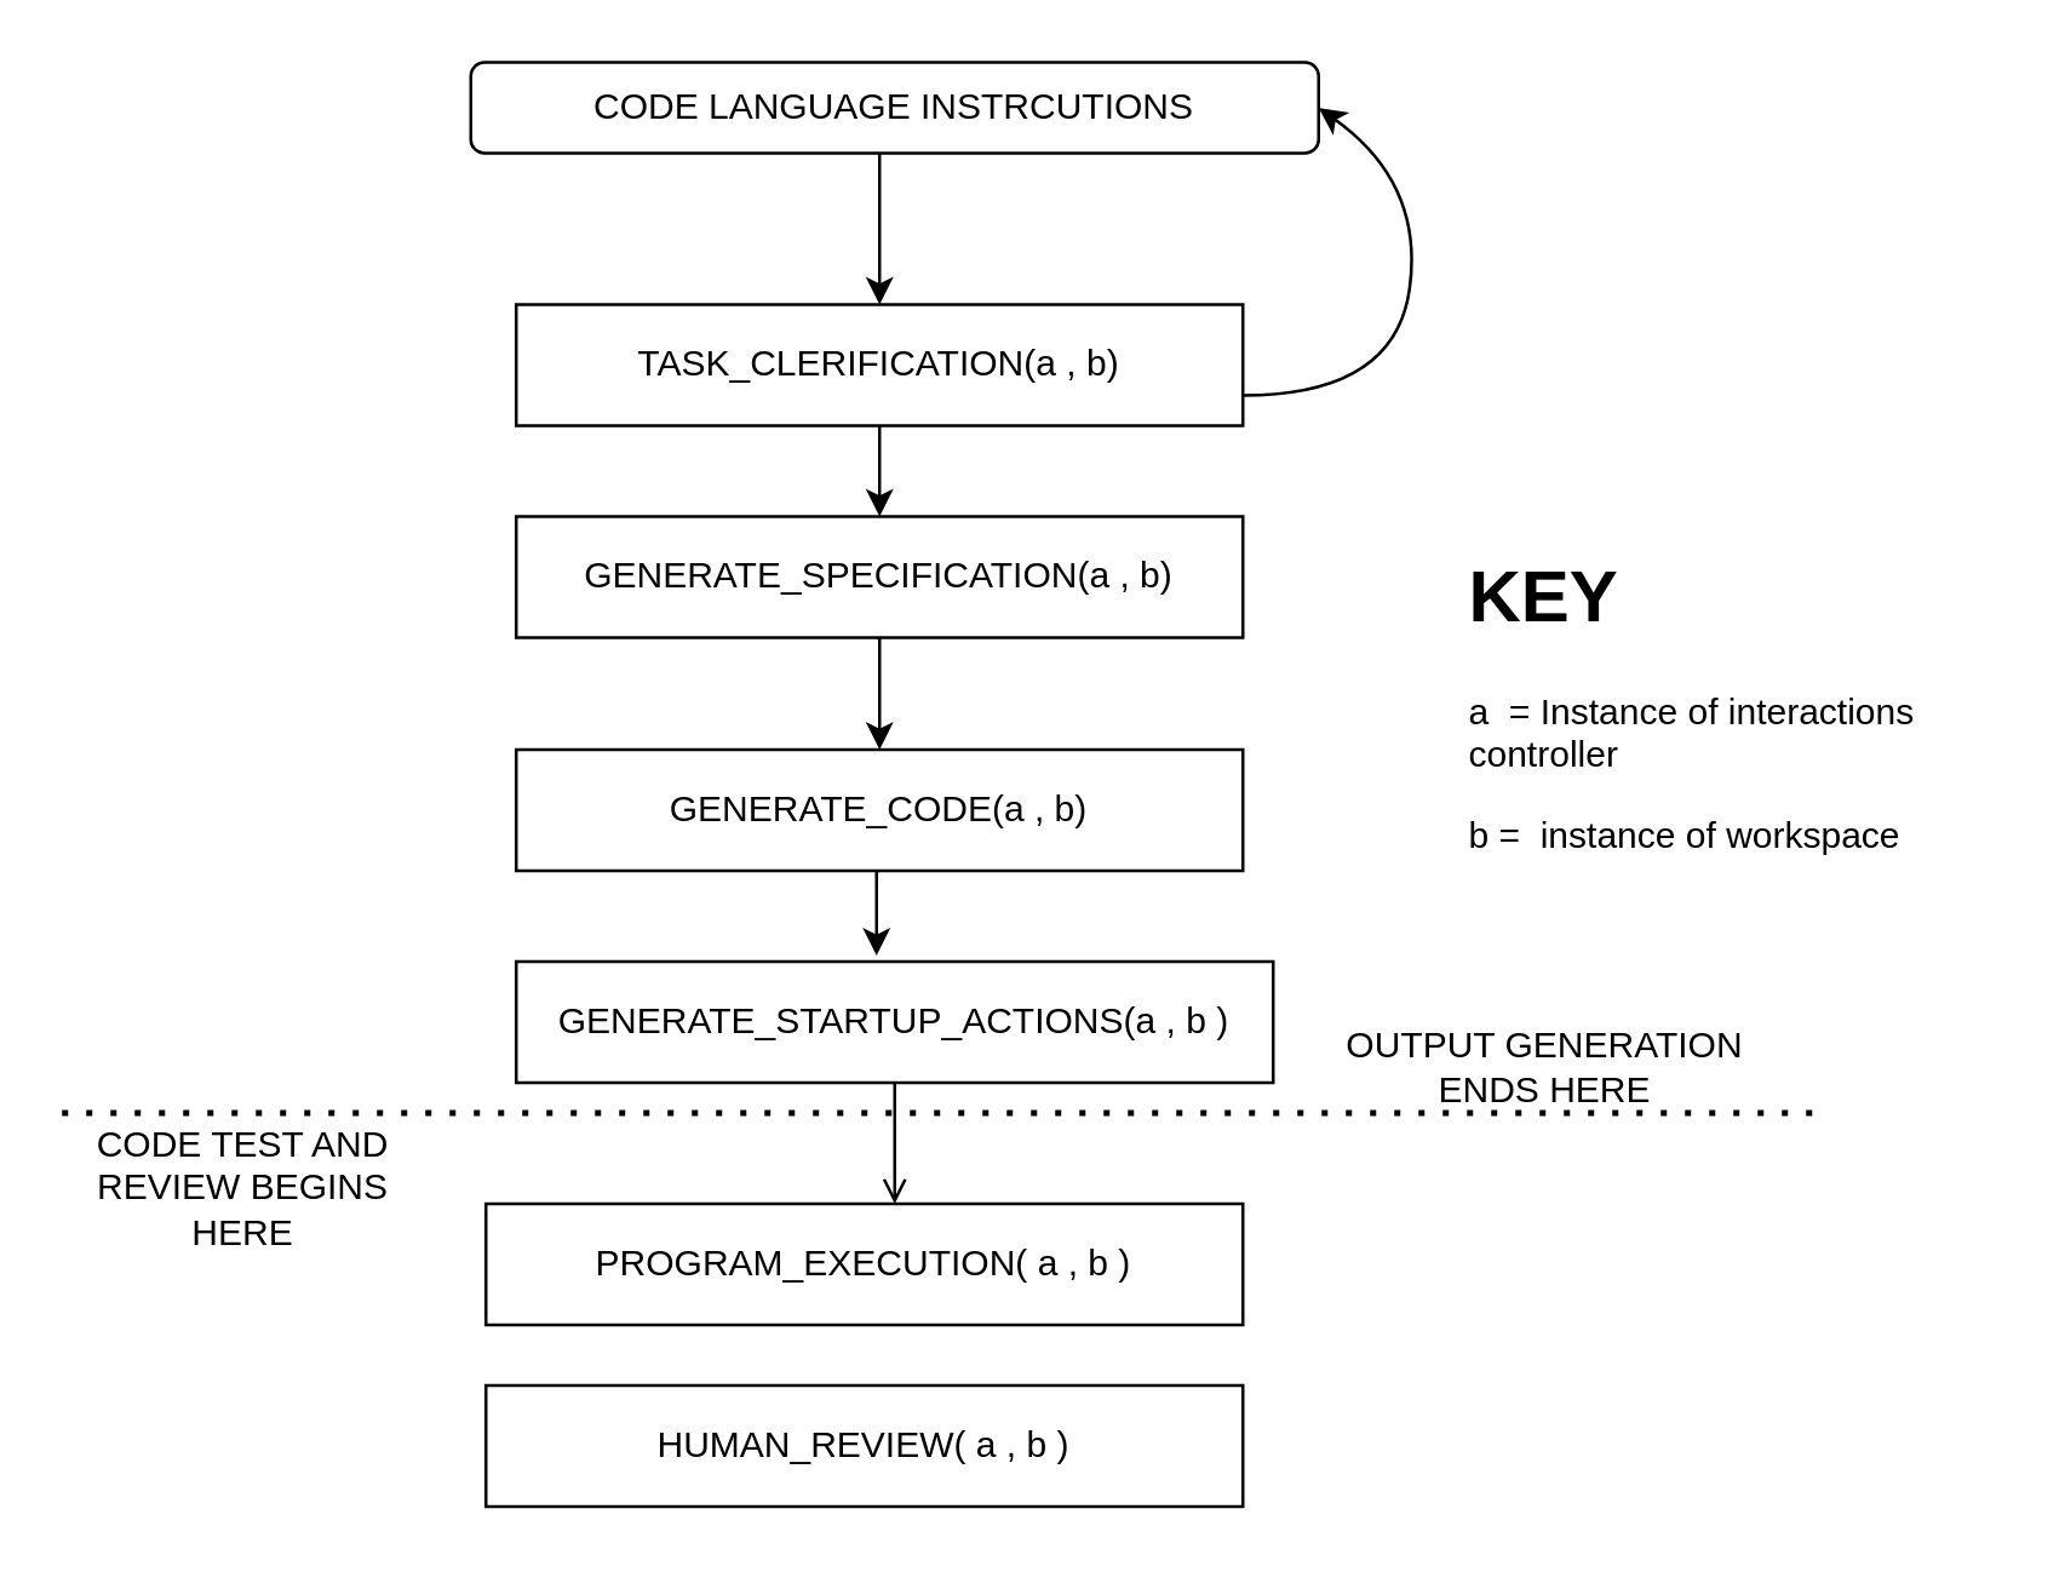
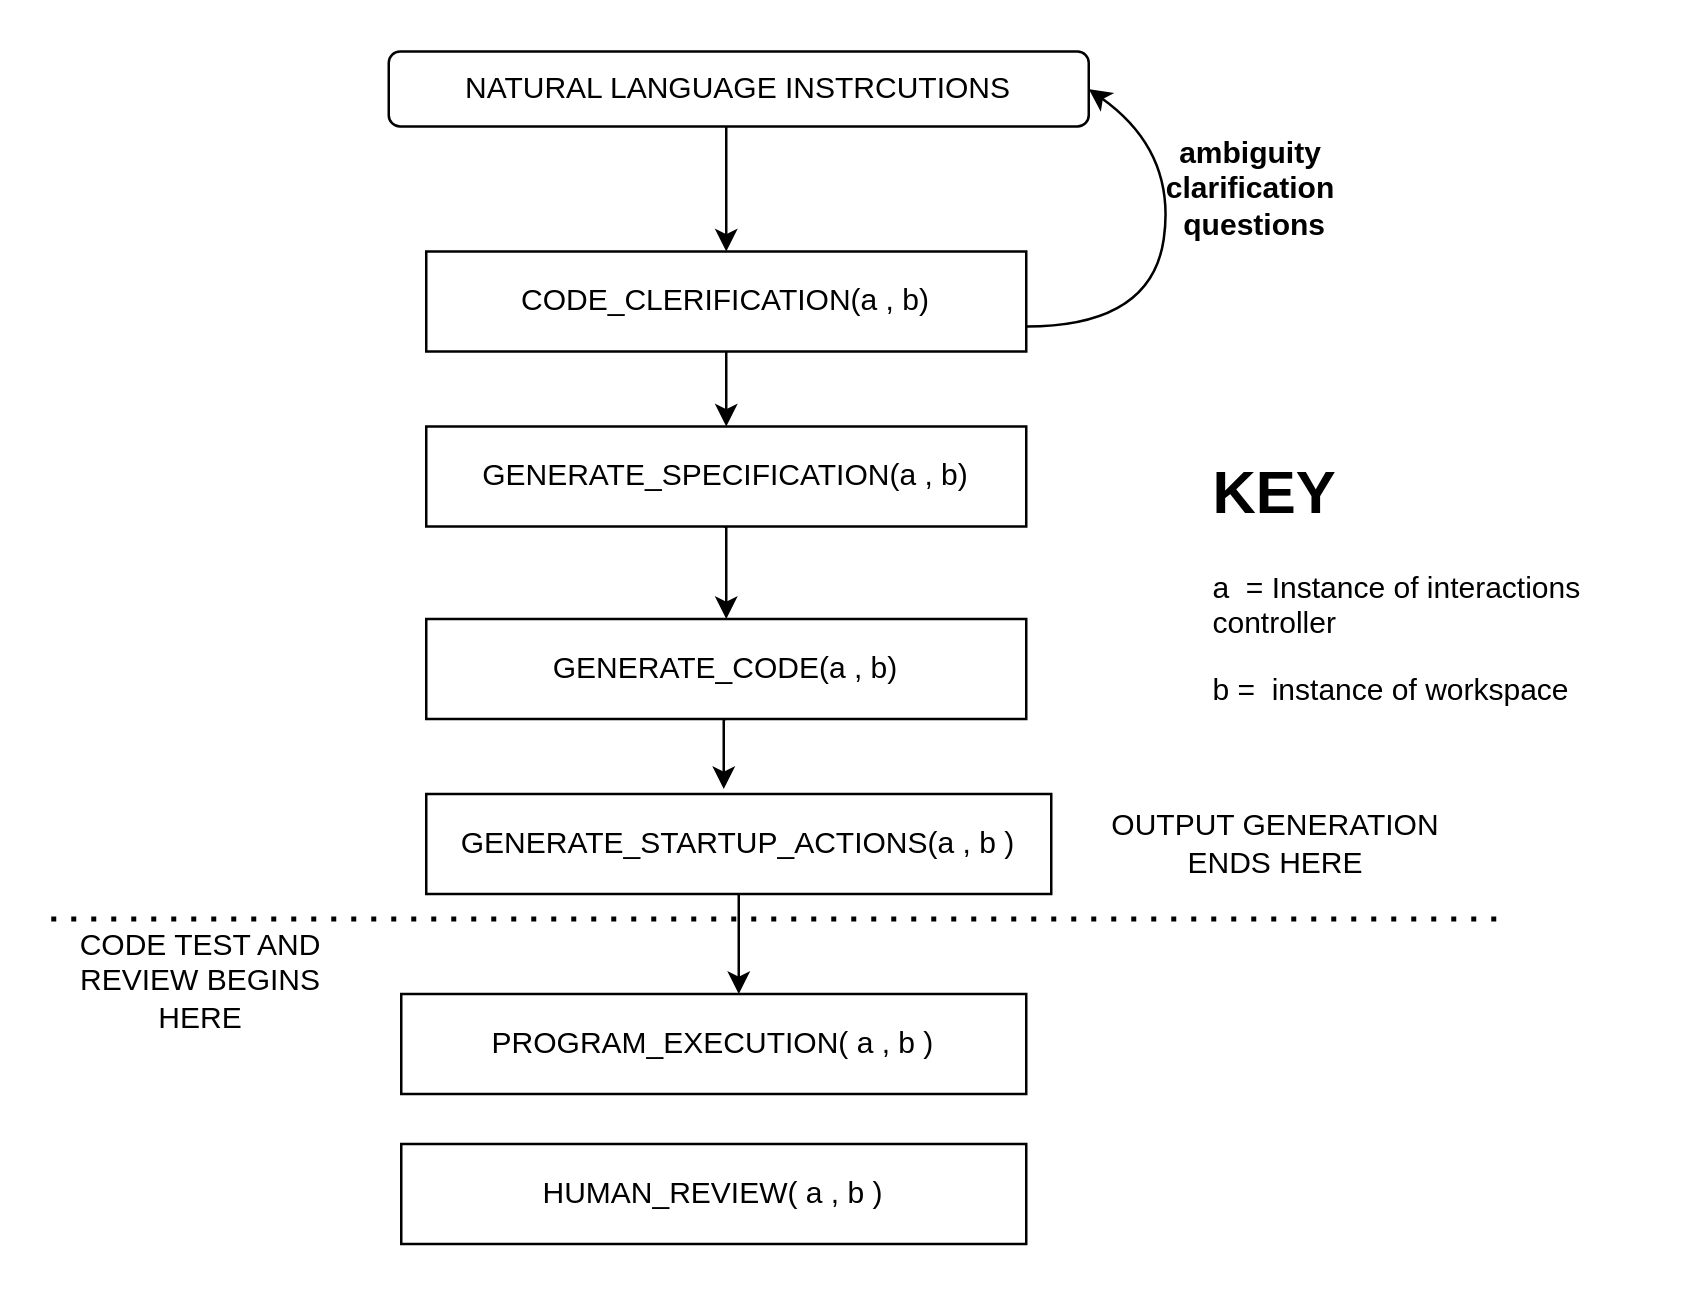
  <mxCell id="0" />
  <mxCell id="1" parent="0" />
  <mxCell id="2" style="edgeStyle=orthogonalEdgeStyle;rounded=0;orthogonalLoop=1;jettySize=auto;html=1;exitX=0.5;exitY=1;exitDx=0;exitDy=0;entryX=0.5;entryY=0;entryDx=0;entryDy=0;" parent="1" source="3" target="5" edge="1"><mxGeometry relative="1" as="geometry" /></mxCell>
- <mxCell id="3" value="TASK_CLERIFICATION(a , b)" style="rounded=0;whiteSpace=wrap;html=1;" parent="1" vertex="1"><mxGeometry x="170" y="100" width="240" height="40" as="geometry" /></mxCell>
+ <mxCell id="3" value="CODE_CLERIFICATION(a , b)" style="rounded=0;whiteSpace=wrap;html=1;" parent="1" vertex="1"><mxGeometry x="170" y="100" width="240" height="40" as="geometry" /></mxCell>
  <mxCell id="4" style="edgeStyle=orthogonalEdgeStyle;rounded=0;orthogonalLoop=1;jettySize=auto;html=1;exitX=0.5;exitY=1;exitDx=0;exitDy=0;entryX=0.5;entryY=0;entryDx=0;entryDy=0;" parent="1" target="7" edge="1"><mxGeometry relative="1" as="geometry"><mxPoint x="289" y="210" as="sourcePoint" /><mxPoint x="289" y="240" as="targetPoint" /></mxGeometry></mxCell>
  <mxCell id="5" value="GENERATE_SPECIFICATION(a , b)" style="rounded=0;whiteSpace=wrap;html=1;" parent="1" vertex="1"><mxGeometry x="170" y="170" width="240" height="40" as="geometry" /></mxCell>
  <mxCell id="6" style="edgeStyle=orthogonalEdgeStyle;rounded=0;orthogonalLoop=1;jettySize=auto;html=1;exitX=0.5;exitY=1;exitDx=0;exitDy=0;entryX=0.476;entryY=-0.05;entryDx=0;entryDy=0;entryPerimeter=0;" parent="1" source="7" target="9" edge="1"><mxGeometry relative="1" as="geometry" /></mxCell>
  <mxCell id="7" value="GENERATE_CODE(a , b)" style="rounded=0;whiteSpace=wrap;html=1;" parent="1" vertex="1"><mxGeometry x="170" y="247" width="240" height="40" as="geometry" /></mxCell>
- <mxCell id="8" style="edgeStyle=orthogonalEdgeStyle;rounded=0;orthogonalLoop=1;jettySize=auto;html=1;entryX=0.54;entryY=0;entryDx=0;entryDy=0;entryPerimeter=0;endArrow=open;" parent="1" source="9" target="10" edge="1"><mxGeometry relative="1" as="geometry" /></mxCell>
+ <mxCell id="8" style="edgeStyle=orthogonalEdgeStyle;rounded=0;orthogonalLoop=1;jettySize=auto;html=1;entryX=0.54;entryY=0;entryDx=0;entryDy=0;entryPerimeter=0;" parent="1" source="9" target="10" edge="1"><mxGeometry relative="1" as="geometry" /></mxCell>
  <mxCell id="9" value="GENERATE_STARTUP_ACTIONS(a , b )" style="rounded=0;whiteSpace=wrap;html=1;" parent="1" vertex="1"><mxGeometry x="170" y="317" width="250" height="40" as="geometry" /></mxCell>
  <mxCell id="10" value="PROGRAM_EXECUTION( a , b )" style="rounded=0;whiteSpace=wrap;html=1;" parent="1" vertex="1"><mxGeometry x="160" y="397" width="250" height="40" as="geometry" /></mxCell>
  <mxCell id="11" value="HUMAN_REVIEW( a , b )" style="rounded=0;whiteSpace=wrap;html=1;" parent="1" vertex="1"><mxGeometry x="160" y="457" width="250" height="40" as="geometry" /></mxCell>
  <mxCell id="12" value="" style="endArrow=none;dashed=1;html=1;dashPattern=1 3;strokeWidth=2;rounded=0;" parent="1" edge="1"><mxGeometry width="50" height="50" relative="1" as="geometry"><mxPoint x="20" y="367" as="sourcePoint" /><mxPoint x="600" y="367" as="targetPoint" /></mxGeometry></mxCell>
  <mxCell id="13" value="" style="edgeStyle=orthogonalEdgeStyle;rounded=0;orthogonalLoop=1;jettySize=auto;html=1;" parent="1" source="14" target="3" edge="1"><mxGeometry relative="1" as="geometry"><Array as="points"><mxPoint x="290" y="70" /><mxPoint x="290" y="70" /></Array></mxGeometry></mxCell>
- <mxCell id="14" value="CODE LANGUAGE INSTRCUTIONS" style="rounded=1;whiteSpace=wrap;html=1;" parent="1" vertex="1"><mxGeometry x="155" y="20" width="280" height="30" as="geometry" /></mxCell>
+ <mxCell id="14" value="NATURAL LANGUAGE INSTRCUTIONS" style="rounded=1;whiteSpace=wrap;html=1;" parent="1" vertex="1"><mxGeometry x="155" y="20" width="280" height="30" as="geometry" /></mxCell>
  <mxCell id="15" value="" style="curved=1;endArrow=classic;html=1;rounded=0;entryX=1;entryY=0.5;entryDx=0;entryDy=0;" parent="1" target="14" edge="1"><mxGeometry width="50" height="50" relative="1" as="geometry"><mxPoint x="410" y="130" as="sourcePoint" /><mxPoint x="460" y="80" as="targetPoint" /><Array as="points"><mxPoint x="460" y="130" /><mxPoint x="470" y="60" /></Array></mxGeometry></mxCell>
- <mxCell id="17" value="OUTPUT GENERATION ENDS HERE" style="text;html=1;strokeColor=none;fillColor=none;align=center;verticalAlign=middle;whiteSpace=wrap;rounded=0;" parent="1" vertex="1"><mxGeometry x="435" y="337" width="150" height="30" as="geometry" /></mxCell>
+ <mxCell id="16" value="&lt;b&gt;ambiguity clarification&lt;/b&gt;&lt;br&gt;&lt;b&gt;&amp;nbsp;questions&lt;/b&gt;" style="text;html=1;strokeColor=none;fillColor=none;align=center;verticalAlign=middle;whiteSpace=wrap;rounded=0;" parent="1" vertex="1"><mxGeometry x="470" y="60" width="60" height="30" as="geometry" /></mxCell>
+ <mxCell id="17" value="OUTPUT GENERATION ENDS HERE" style="text;html=1;strokeColor=none;fillColor=none;align=center;verticalAlign=middle;whiteSpace=wrap;rounded=0;" parent="1" vertex="1"><mxGeometry x="435" y="322" width="150" height="30" as="geometry" /></mxCell>
  <mxCell id="18" value="CODE TEST AND REVIEW BEGINS HERE" style="text;html=1;strokeColor=none;fillColor=none;align=center;verticalAlign=middle;whiteSpace=wrap;rounded=0;" parent="1" vertex="1"><mxGeometry x="30" y="377" width="100" height="30" as="geometry" /></mxCell>
  <mxCell id="19" value="&lt;h1&gt;KEY&lt;/h1&gt;&lt;p&gt;a&amp;nbsp; = Instance of interactions controller&lt;/p&gt;&lt;p&gt;b =&amp;nbsp; instance of workspace&lt;/p&gt;" style="text;html=1;strokeColor=none;fillColor=none;spacing=5;spacingTop=-20;whiteSpace=wrap;overflow=hidden;rounded=0;" parent="1" vertex="1"><mxGeometry x="480" y="177" width="180" height="120" as="geometry" /></mxCell>
